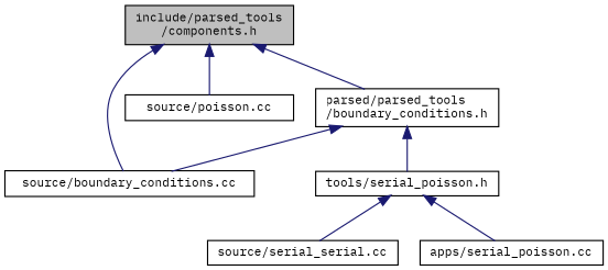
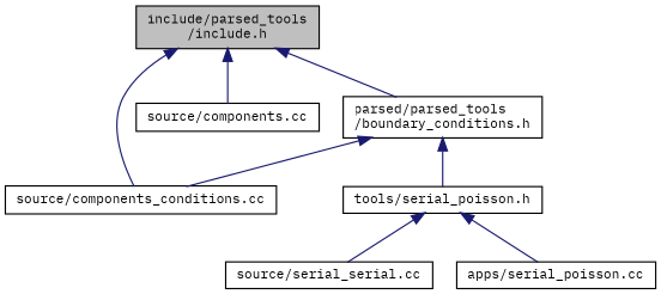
  digraph {
    fontname="IBM Plex Mono"
    node [color=black fontname="IBM Plex Mono" fontsize=10 shape=record]
    edge [color=midnightblue dir=back fontname="IBM Plex Mono" fontsize=10 labelfontname=Helvetica labelfontsize=10 style=solid]
-   n1 [fillcolor=grey75 fontcolor=black height=0.2 label="include/parsed_tools\l/components.h" style=filled width=0.4]
-   n2 [height=0.2 label="source/boundary_conditions.cc" width=0.4]
-   n3 [height=0.2 label="source/poisson.cc" width=0.4]
+   n1 [fillcolor=grey75 fontcolor=black height=0.2 label="include/parsed_tools\l/include.h" style=filled width=0.4]
+   n2 [height=0.2 label="source/components_conditions.cc" width=0.4]
+   n3 [height=0.2 label="source/components.cc" width=0.4]
    n4 [height=0.2 label="parsed/parsed_tools\l/boundary_conditions.h" width=0.4]
    n5 [height=0.2 label="tools/serial_poisson.h" width=0.4]
    n6 [height=0.2 label="source/serial_serial.cc" width=0.4]
    n7 [height=0.2 label="apps/serial_poisson.cc" width=0.4]
    n1 -> n2
    n1 -> n3
    n1 -> n4
    n4 -> n2
    n4 -> n5
    n5 -> n6
    n5 -> n7
  }
